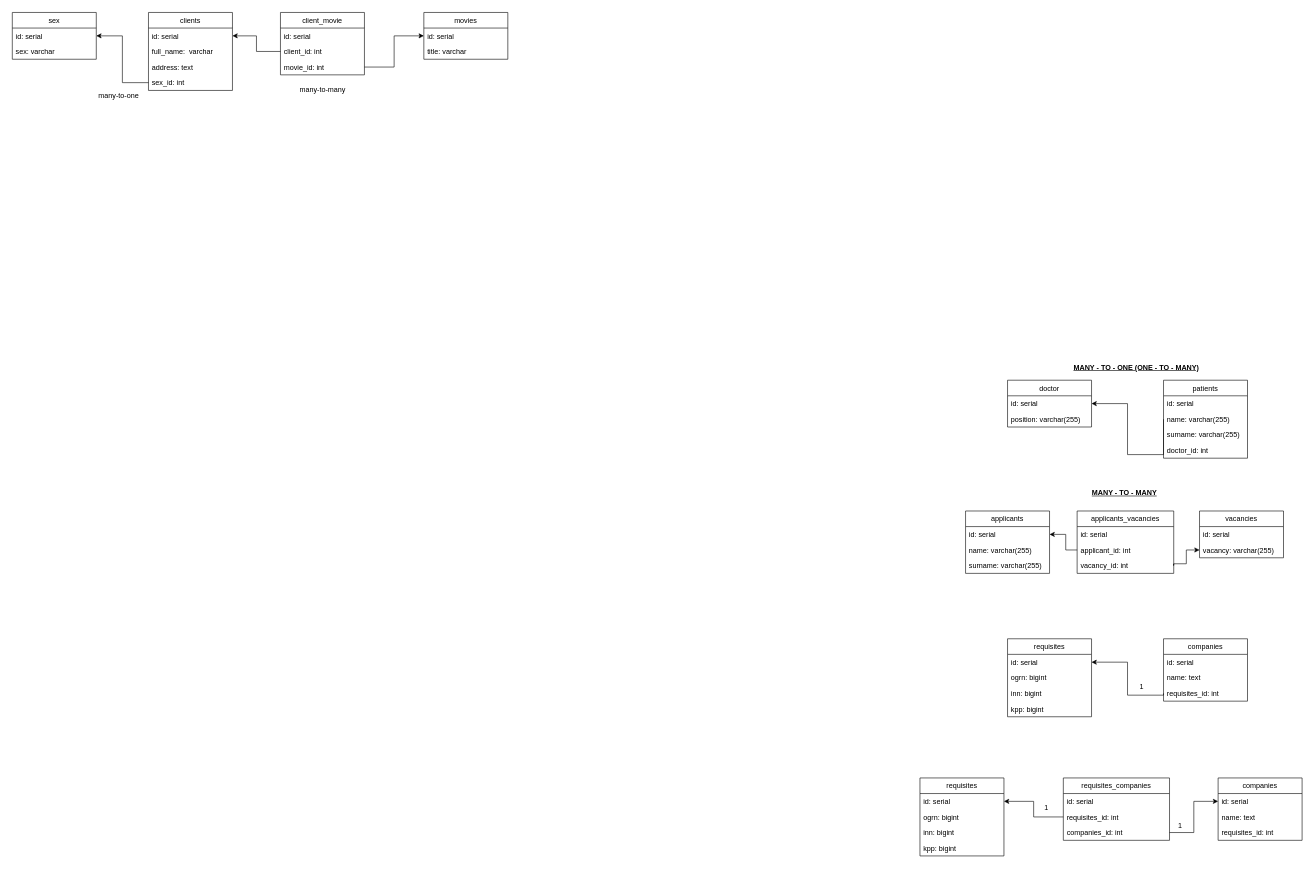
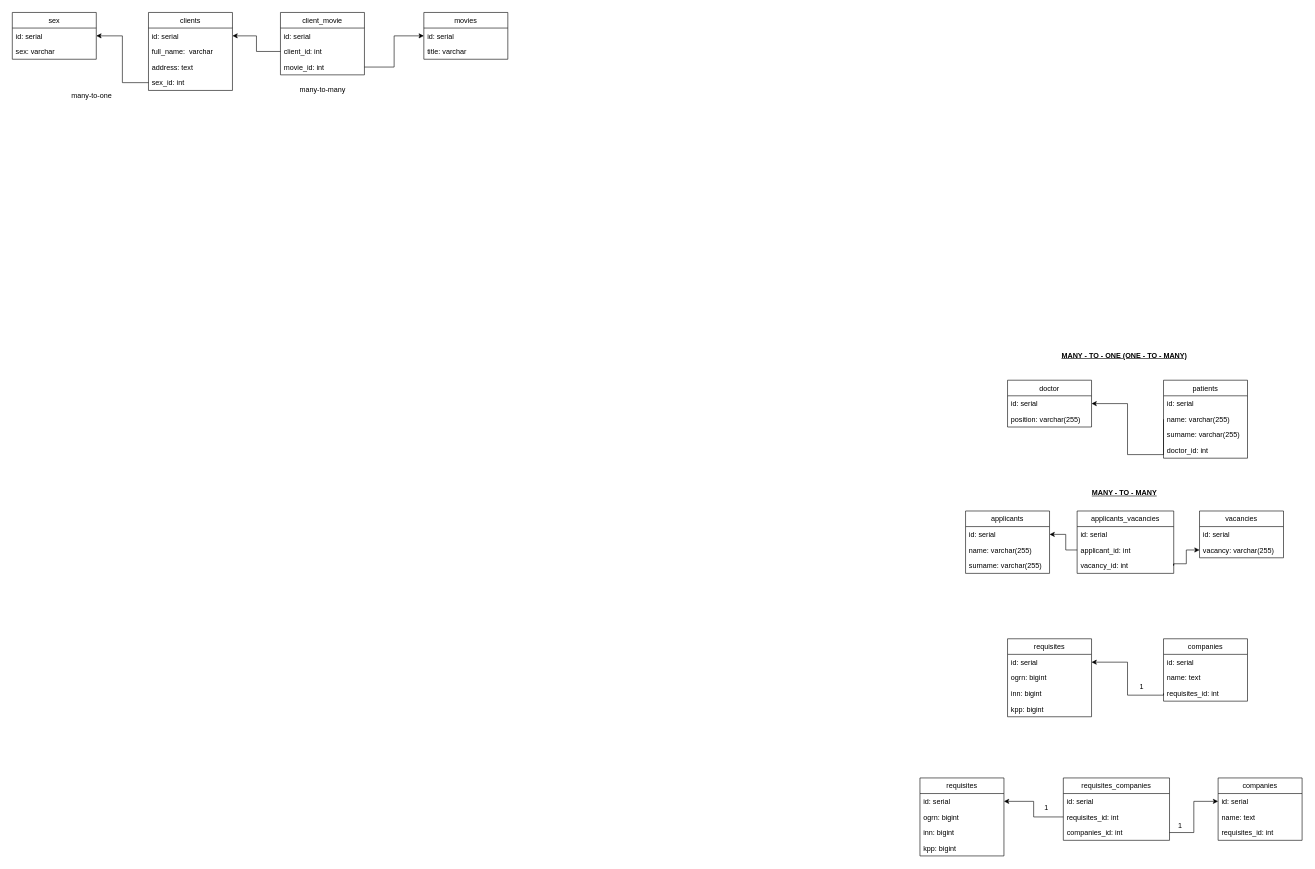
  <mxCell id="0" style=";html=1;" />
  <mxCell id="1" style=";html=1;" parent="0" />
  <mxCell id="2" value="" style="edgeStyle=orthogonalEdgeStyle;rounded=0;orthogonalLoop=1;jettySize=auto;html=1;exitX=0;exitY=0.5;exitDx=0;exitDy=0;entryX=1;entryY=0.5;entryDx=0;entryDy=0;" parent="1" source="5" target="9" edge="1"><mxGeometry relative="1" as="geometry"><Array as="points"><mxPoint x="1939" y="757" /><mxPoint x="1879" y="757" /><mxPoint x="1879" y="672" /></Array></mxGeometry></mxCell>
  <mxCell id="3" value="patients" style="swimlane;fontStyle=0;childLayout=stackLayout;horizontal=1;startSize=26;fillColor=none;horizontalStack=0;resizeParent=1;resizeParentMax=0;resizeLast=0;collapsible=1;marginBottom=0;" parent="1" vertex="1"><mxGeometry x="1939" y="633" width="140" height="130" as="geometry" /></mxCell>
  <mxCell id="4" value="id: serial" style="text;strokeColor=none;fillColor=none;align=left;verticalAlign=top;spacingLeft=4;spacingRight=4;overflow=hidden;rotatable=0;points=[[0,0.5],[1,0.5]];portConstraint=eastwest;" parent="3" vertex="1"><mxGeometry y="26" width="140" height="26" as="geometry" /></mxCell>
  <mxCell id="5" value="name: varchar(255)" style="text;strokeColor=none;fillColor=none;align=left;verticalAlign=top;spacingLeft=4;spacingRight=4;overflow=hidden;rotatable=0;points=[[0,0.5],[1,0.5]];portConstraint=eastwest;" parent="3" vertex="1"><mxGeometry y="52" width="140" height="26" as="geometry" /></mxCell>
  <mxCell id="6" value="surname: varchar(255)" style="text;strokeColor=none;fillColor=none;align=left;verticalAlign=top;spacingLeft=4;spacingRight=4;overflow=hidden;rotatable=0;points=[[0,0.5],[1,0.5]];portConstraint=eastwest;" parent="3" vertex="1"><mxGeometry y="78" width="140" height="26" as="geometry" /></mxCell>
  <mxCell id="7" value="doctor_id: int" style="text;strokeColor=none;fillColor=none;align=left;verticalAlign=top;spacingLeft=4;spacingRight=4;overflow=hidden;rotatable=0;points=[[0,0.5],[1,0.5]];portConstraint=eastwest;" parent="3" vertex="1"><mxGeometry y="104" width="140" height="26" as="geometry" /></mxCell>
  <mxCell id="8" value="doctor" style="swimlane;fontStyle=0;childLayout=stackLayout;horizontal=1;startSize=26;fillColor=none;horizontalStack=0;resizeParent=1;resizeParentMax=0;resizeLast=0;collapsible=1;marginBottom=0;" parent="1" vertex="1"><mxGeometry x="1679" y="633" width="140" height="78" as="geometry"><mxRectangle x="650" y="516" width="70" height="30" as="alternateBounds" /></mxGeometry></mxCell>
  <mxCell id="9" value="id: serial" style="text;strokeColor=none;fillColor=none;align=left;verticalAlign=top;spacingLeft=4;spacingRight=4;overflow=hidden;rotatable=0;points=[[0,0.5],[1,0.5]];portConstraint=eastwest;" parent="8" vertex="1"><mxGeometry y="26" width="140" height="26" as="geometry" /></mxCell>
  <mxCell id="10" value="position: varchar(255)" style="text;strokeColor=none;fillColor=none;align=left;verticalAlign=top;spacingLeft=4;spacingRight=4;overflow=hidden;rotatable=0;points=[[0,0.5],[1,0.5]];portConstraint=eastwest;" parent="8" vertex="1"><mxGeometry y="52" width="140" height="26" as="geometry" /></mxCell>
- <mxCell id="11" value="MANY - TO - ONE (ONE - TO - MANY)" style="text;html=1;strokeColor=none;fillColor=none;align=center;verticalAlign=middle;whiteSpace=wrap;rounded=0;fontStyle=5" parent="1" vertex="1"><mxGeometry x="1779" y="597" width="230" height="30" as="geometry" /></mxCell>
+ <mxCell id="11" value="MANY - TO - ONE (ONE - TO - MANY)" style="text;html=1;strokeColor=none;fillColor=none;align=center;verticalAlign=middle;whiteSpace=wrap;rounded=0;fontStyle=5" parent="1" vertex="1"><mxGeometry x="1759" y="577" width="230" height="30" as="geometry" /></mxCell>
  <mxCell id="12" value="" style="edgeStyle=orthogonalEdgeStyle;rounded=0;orthogonalLoop=1;jettySize=auto;html=1;exitX=0;exitY=0.5;exitDx=0;exitDy=0;entryX=1;entryY=0.5;entryDx=0;entryDy=0;" parent="1" source="15" target="18" edge="1"><mxGeometry relative="1" as="geometry"><Array as="points"><mxPoint x="1776" y="916" /><mxPoint x="1776" y="890" /></Array></mxGeometry></mxCell>
  <mxCell id="13" value="applicants_vacancies" style="swimlane;fontStyle=0;childLayout=stackLayout;horizontal=1;startSize=26;fillColor=none;horizontalStack=0;resizeParent=1;resizeParentMax=0;resizeLast=0;collapsible=1;marginBottom=0;" parent="1" vertex="1"><mxGeometry x="1795" y="851" width="161" height="104" as="geometry" /></mxCell>
  <mxCell id="14" value="id: serial" style="text;strokeColor=none;fillColor=none;align=left;verticalAlign=top;spacingLeft=4;spacingRight=4;overflow=hidden;rotatable=0;points=[[0,0.5],[1,0.5]];portConstraint=eastwest;" parent="13" vertex="1"><mxGeometry y="26" width="161" height="26" as="geometry" /></mxCell>
  <mxCell id="15" value="applicant_id: int" style="text;strokeColor=none;fillColor=none;align=left;verticalAlign=top;spacingLeft=4;spacingRight=4;overflow=hidden;rotatable=0;points=[[0,0.5],[1,0.5]];portConstraint=eastwest;" parent="13" vertex="1"><mxGeometry y="52" width="161" height="26" as="geometry" /></mxCell>
  <mxCell id="16" value="vacancy_id: int" style="text;strokeColor=none;fillColor=none;align=left;verticalAlign=top;spacingLeft=4;spacingRight=4;overflow=hidden;rotatable=0;points=[[0,0.5],[1,0.5]];portConstraint=eastwest;" parent="13" vertex="1"><mxGeometry y="78" width="161" height="26" as="geometry" /></mxCell>
  <mxCell id="17" value="applicants" style="swimlane;fontStyle=0;childLayout=stackLayout;horizontal=1;startSize=26;fillColor=none;horizontalStack=0;resizeParent=1;resizeParentMax=0;resizeLast=0;collapsible=1;marginBottom=0;" parent="1" vertex="1"><mxGeometry x="1609" y="851" width="140" height="104" as="geometry"><mxRectangle x="650" y="516" width="70" height="30" as="alternateBounds" /></mxGeometry></mxCell>
  <mxCell id="18" value="id: serial" style="text;strokeColor=none;fillColor=none;align=left;verticalAlign=top;spacingLeft=4;spacingRight=4;overflow=hidden;rotatable=0;points=[[0,0.5],[1,0.5]];portConstraint=eastwest;" parent="17" vertex="1"><mxGeometry y="26" width="140" height="26" as="geometry" /></mxCell>
  <mxCell id="19" value="name: varchar(255)" style="text;strokeColor=none;fillColor=none;align=left;verticalAlign=top;spacingLeft=4;spacingRight=4;overflow=hidden;rotatable=0;points=[[0,0.5],[1,0.5]];portConstraint=eastwest;" parent="17" vertex="1"><mxGeometry y="52" width="140" height="26" as="geometry" /></mxCell>
  <mxCell id="20" value="surname: varchar(255)" style="text;strokeColor=none;fillColor=none;align=left;verticalAlign=top;spacingLeft=4;spacingRight=4;overflow=hidden;rotatable=0;points=[[0,0.5],[1,0.5]];portConstraint=eastwest;" parent="17" vertex="1"><mxGeometry y="78" width="140" height="26" as="geometry" /></mxCell>
  <mxCell id="21" value="MANY - TO - MANY" style="text;html=1;strokeColor=none;fillColor=none;align=center;verticalAlign=middle;whiteSpace=wrap;rounded=0;fontStyle=5" parent="1" vertex="1"><mxGeometry x="1759" y="806" width="230" height="30" as="geometry" /></mxCell>
  <mxCell id="22" value="vacancies" style="swimlane;fontStyle=0;childLayout=stackLayout;horizontal=1;startSize=26;fillColor=none;horizontalStack=0;resizeParent=1;resizeParentMax=0;resizeLast=0;collapsible=1;marginBottom=0;" parent="1" vertex="1"><mxGeometry x="1999" y="851" width="140" height="78" as="geometry"><mxRectangle x="650" y="516" width="70" height="30" as="alternateBounds" /></mxGeometry></mxCell>
  <mxCell id="23" value="id: serial" style="text;strokeColor=none;fillColor=none;align=left;verticalAlign=top;spacingLeft=4;spacingRight=4;overflow=hidden;rotatable=0;points=[[0,0.5],[1,0.5]];portConstraint=eastwest;" parent="22" vertex="1"><mxGeometry y="26" width="140" height="26" as="geometry" /></mxCell>
  <mxCell id="24" value="vacancy: varchar(255)" style="text;strokeColor=none;fillColor=none;align=left;verticalAlign=top;spacingLeft=4;spacingRight=4;overflow=hidden;rotatable=0;points=[[0,0.5],[1,0.5]];portConstraint=eastwest;" parent="22" vertex="1"><mxGeometry y="52" width="140" height="26" as="geometry" /></mxCell>
  <mxCell id="25" style="edgeStyle=orthogonalEdgeStyle;rounded=0;orthogonalLoop=1;jettySize=auto;html=1;entryX=0;entryY=0.5;entryDx=0;entryDy=0;exitX=0.999;exitY=0.396;exitDx=0;exitDy=0;exitPerimeter=0;" parent="1" source="16" target="24" edge="1"><mxGeometry relative="1" as="geometry"><mxPoint x="1954" y="942" as="sourcePoint" /><Array as="points"><mxPoint x="1956" y="942" /><mxPoint x="1956" y="939" /><mxPoint x="1977" y="939" /><mxPoint x="1977" y="916" /></Array></mxGeometry></mxCell>
  <mxCell id="26" value="" style="edgeStyle=orthogonalEdgeStyle;rounded=0;orthogonalLoop=1;jettySize=auto;html=1;exitX=0;exitY=0.5;exitDx=0;exitDy=0;entryX=1;entryY=0.5;entryDx=0;entryDy=0;" parent="1" source="30" target="32" edge="1"><mxGeometry relative="1" as="geometry"><mxPoint x="1938.72" y="1184.614" as="sourcePoint" /><Array as="points"><mxPoint x="1939" y="1158" /><mxPoint x="1879" y="1158" /><mxPoint x="1879" y="1103" /></Array></mxGeometry></mxCell>
  <mxCell id="27" value="companies" style="swimlane;fontStyle=0;childLayout=stackLayout;horizontal=1;startSize=26;fillColor=none;horizontalStack=0;resizeParent=1;resizeParentMax=0;resizeLast=0;collapsible=1;marginBottom=0;" parent="1" vertex="1"><mxGeometry x="1939" y="1064" width="140" height="104" as="geometry" /></mxCell>
  <mxCell id="28" value="id: serial" style="text;strokeColor=none;fillColor=none;align=left;verticalAlign=top;spacingLeft=4;spacingRight=4;overflow=hidden;rotatable=0;points=[[0,0.5],[1,0.5]];portConstraint=eastwest;" parent="27" vertex="1"><mxGeometry y="26" width="140" height="26" as="geometry" /></mxCell>
  <mxCell id="29" value="name: text" style="text;strokeColor=none;fillColor=none;align=left;verticalAlign=top;spacingLeft=4;spacingRight=4;overflow=hidden;rotatable=0;points=[[0,0.5],[1,0.5]];portConstraint=eastwest;" parent="27" vertex="1"><mxGeometry y="52" width="140" height="26" as="geometry" /></mxCell>
  <mxCell id="30" value="requisites_id: int" style="text;strokeColor=none;fillColor=none;align=left;verticalAlign=top;spacingLeft=4;spacingRight=4;overflow=hidden;rotatable=0;points=[[0,0.5],[1,0.5]];portConstraint=eastwest;" parent="27" vertex="1"><mxGeometry y="78" width="140" height="26" as="geometry" /></mxCell>
  <mxCell id="31" value="requisites" style="swimlane;fontStyle=0;childLayout=stackLayout;horizontal=1;startSize=26;fillColor=none;horizontalStack=0;resizeParent=1;resizeParentMax=0;resizeLast=0;collapsible=1;marginBottom=0;" parent="1" vertex="1"><mxGeometry x="1679" y="1064" width="140" height="130" as="geometry"><mxRectangle x="650" y="516" width="70" height="30" as="alternateBounds" /></mxGeometry></mxCell>
  <mxCell id="32" value="id: serial" style="text;strokeColor=none;fillColor=none;align=left;verticalAlign=top;spacingLeft=4;spacingRight=4;overflow=hidden;rotatable=0;points=[[0,0.5],[1,0.5]];portConstraint=eastwest;" parent="31" vertex="1"><mxGeometry y="26" width="140" height="26" as="geometry" /></mxCell>
  <mxCell id="33" value="ogrn: bigint" style="text;strokeColor=none;fillColor=none;align=left;verticalAlign=top;spacingLeft=4;spacingRight=4;overflow=hidden;rotatable=0;points=[[0,0.5],[1,0.5]];portConstraint=eastwest;" parent="31" vertex="1"><mxGeometry y="52" width="140" height="26" as="geometry" /></mxCell>
  <mxCell id="34" value="inn: bigint" style="text;strokeColor=none;fillColor=none;align=left;verticalAlign=top;spacingLeft=4;spacingRight=4;overflow=hidden;rotatable=0;points=[[0,0.5],[1,0.5]];portConstraint=eastwest;" parent="31" vertex="1"><mxGeometry y="78" width="140" height="26" as="geometry" /></mxCell>
  <mxCell id="35" value="kpp: bigint" style="text;strokeColor=none;fillColor=none;align=left;verticalAlign=top;spacingLeft=4;spacingRight=4;overflow=hidden;rotatable=0;points=[[0,0.5],[1,0.5]];portConstraint=eastwest;" parent="31" vertex="1"><mxGeometry y="104" width="140" height="26" as="geometry" /></mxCell>
  <mxCell id="36" value="companies" style="swimlane;fontStyle=0;childLayout=stackLayout;horizontal=1;startSize=26;fillColor=none;horizontalStack=0;resizeParent=1;resizeParentMax=0;resizeLast=0;collapsible=1;marginBottom=0;" parent="1" vertex="1"><mxGeometry x="2030" y="1296" width="140" height="104" as="geometry" /></mxCell>
  <mxCell id="37" value="id: serial" style="text;strokeColor=none;fillColor=none;align=left;verticalAlign=top;spacingLeft=4;spacingRight=4;overflow=hidden;rotatable=0;points=[[0,0.5],[1,0.5]];portConstraint=eastwest;" parent="36" vertex="1"><mxGeometry y="26" width="140" height="26" as="geometry" /></mxCell>
  <mxCell id="38" value="name: text" style="text;strokeColor=none;fillColor=none;align=left;verticalAlign=top;spacingLeft=4;spacingRight=4;overflow=hidden;rotatable=0;points=[[0,0.5],[1,0.5]];portConstraint=eastwest;" parent="36" vertex="1"><mxGeometry y="52" width="140" height="26" as="geometry" /></mxCell>
  <mxCell id="39" value="requisites_id: int" style="text;strokeColor=none;fillColor=none;align=left;verticalAlign=top;spacingLeft=4;spacingRight=4;overflow=hidden;rotatable=0;points=[[0,0.5],[1,0.5]];portConstraint=eastwest;" parent="36" vertex="1"><mxGeometry y="78" width="140" height="26" as="geometry" /></mxCell>
  <mxCell id="40" value="requisites" style="swimlane;fontStyle=0;childLayout=stackLayout;horizontal=1;startSize=26;fillColor=none;horizontalStack=0;resizeParent=1;resizeParentMax=0;resizeLast=0;collapsible=1;marginBottom=0;" parent="1" vertex="1"><mxGeometry x="1533" y="1296" width="140" height="130" as="geometry"><mxRectangle x="650" y="516" width="70" height="30" as="alternateBounds" /></mxGeometry></mxCell>
  <mxCell id="41" value="id: serial" style="text;strokeColor=none;fillColor=none;align=left;verticalAlign=top;spacingLeft=4;spacingRight=4;overflow=hidden;rotatable=0;points=[[0,0.5],[1,0.5]];portConstraint=eastwest;" parent="40" vertex="1"><mxGeometry y="26" width="140" height="26" as="geometry" /></mxCell>
  <mxCell id="42" value="ogrn: bigint" style="text;strokeColor=none;fillColor=none;align=left;verticalAlign=top;spacingLeft=4;spacingRight=4;overflow=hidden;rotatable=0;points=[[0,0.5],[1,0.5]];portConstraint=eastwest;" parent="40" vertex="1"><mxGeometry y="52" width="140" height="26" as="geometry" /></mxCell>
  <mxCell id="43" value="inn: bigint" style="text;strokeColor=none;fillColor=none;align=left;verticalAlign=top;spacingLeft=4;spacingRight=4;overflow=hidden;rotatable=0;points=[[0,0.5],[1,0.5]];portConstraint=eastwest;" parent="40" vertex="1"><mxGeometry y="78" width="140" height="26" as="geometry" /></mxCell>
  <mxCell id="44" value="kpp: bigint" style="text;strokeColor=none;fillColor=none;align=left;verticalAlign=top;spacingLeft=4;spacingRight=4;overflow=hidden;rotatable=0;points=[[0,0.5],[1,0.5]];portConstraint=eastwest;" parent="40" vertex="1"><mxGeometry y="104" width="140" height="26" as="geometry" /></mxCell>
  <mxCell id="45" value="requisites_companies" style="swimlane;fontStyle=0;childLayout=stackLayout;horizontal=1;startSize=26;fillColor=none;horizontalStack=0;resizeParent=1;resizeParentMax=0;resizeLast=0;collapsible=1;marginBottom=0;" parent="1" vertex="1"><mxGeometry x="1772" y="1296" width="177" height="104" as="geometry"><mxRectangle x="650" y="516" width="70" height="30" as="alternateBounds" /></mxGeometry></mxCell>
  <mxCell id="46" value="id: serial" style="text;strokeColor=none;fillColor=none;align=left;verticalAlign=top;spacingLeft=4;spacingRight=4;overflow=hidden;rotatable=0;points=[[0,0.5],[1,0.5]];portConstraint=eastwest;" parent="45" vertex="1"><mxGeometry y="26" width="177" height="26" as="geometry" /></mxCell>
  <mxCell id="47" value="requisites_id: int" style="text;strokeColor=none;fillColor=none;align=left;verticalAlign=top;spacingLeft=4;spacingRight=4;overflow=hidden;rotatable=0;points=[[0,0.5],[1,0.5]];portConstraint=eastwest;" parent="45" vertex="1"><mxGeometry y="52" width="177" height="26" as="geometry" /></mxCell>
  <mxCell id="48" value="companies_id: int" style="text;strokeColor=none;fillColor=none;align=left;verticalAlign=top;spacingLeft=4;spacingRight=4;overflow=hidden;rotatable=0;points=[[0,0.5],[1,0.5]];portConstraint=eastwest;" parent="45" vertex="1"><mxGeometry y="78" width="177" height="26" as="geometry" /></mxCell>
  <mxCell id="49" style="edgeStyle=orthogonalEdgeStyle;rounded=0;orthogonalLoop=1;jettySize=auto;html=1;entryX=1;entryY=0.5;entryDx=0;entryDy=0;" parent="1" source="47" target="41" edge="1"><mxGeometry relative="1" as="geometry" /></mxCell>
  <mxCell id="50" style="edgeStyle=orthogonalEdgeStyle;rounded=0;orthogonalLoop=1;jettySize=auto;html=1;exitX=1;exitY=0.5;exitDx=0;exitDy=0;entryX=0;entryY=0.5;entryDx=0;entryDy=0;" parent="1" source="48" target="37" edge="1"><mxGeometry relative="1" as="geometry" /></mxCell>
  <mxCell id="51" value="1" style="text;html=1;strokeColor=none;fillColor=none;align=center;verticalAlign=middle;whiteSpace=wrap;rounded=0;" parent="1" vertex="1"><mxGeometry x="1873" y="1130" width="60" height="30" as="geometry" /></mxCell>
  <mxCell id="52" value="1" style="text;html=1;strokeColor=none;fillColor=none;align=center;verticalAlign=middle;whiteSpace=wrap;rounded=0;" parent="1" vertex="1"><mxGeometry x="1714" y="1331" width="60" height="30" as="geometry" /></mxCell>
  <mxCell id="53" value="1" style="text;html=1;strokeColor=none;fillColor=none;align=center;verticalAlign=middle;whiteSpace=wrap;rounded=0;" parent="1" vertex="1"><mxGeometry x="1937" y="1361" width="60" height="30" as="geometry" /></mxCell>
  <mxCell id="54" value="clients" style="swimlane;fontStyle=0;childLayout=stackLayout;horizontal=1;startSize=26;fillColor=none;horizontalStack=0;resizeParent=1;resizeParentMax=0;resizeLast=0;collapsible=1;marginBottom=0;" parent="1" vertex="1"><mxGeometry x="247" y="20" width="140" height="130" as="geometry" /></mxCell>
  <mxCell id="55" value="id: serial" style="text;strokeColor=none;fillColor=none;align=left;verticalAlign=top;spacingLeft=4;spacingRight=4;overflow=hidden;rotatable=0;points=[[0,0.5],[1,0.5]];portConstraint=eastwest;" parent="54" vertex="1"><mxGeometry y="26" width="140" height="26" as="geometry" /></mxCell>
  <mxCell id="56" value="full_name:  varchar" style="text;strokeColor=none;fillColor=none;align=left;verticalAlign=top;spacingLeft=4;spacingRight=4;overflow=hidden;rotatable=0;points=[[0,0.5],[1,0.5]];portConstraint=eastwest;" parent="54" vertex="1"><mxGeometry y="52" width="140" height="26" as="geometry" /></mxCell>
  <mxCell id="57" value="address: text" style="text;strokeColor=none;fillColor=none;align=left;verticalAlign=top;spacingLeft=4;spacingRight=4;overflow=hidden;rotatable=0;points=[[0,0.5],[1,0.5]];portConstraint=eastwest;" parent="54" vertex="1"><mxGeometry y="78" width="140" height="26" as="geometry" /></mxCell>
  <mxCell id="58" value="sex_id: int" style="text;strokeColor=none;fillColor=none;align=left;verticalAlign=top;spacingLeft=4;spacingRight=4;overflow=hidden;rotatable=0;points=[[0,0.5],[1,0.5]];portConstraint=eastwest;" parent="54" vertex="1"><mxGeometry y="104" width="140" height="26" as="geometry" /></mxCell>
  <mxCell id="59" value="movies" style="swimlane;fontStyle=0;childLayout=stackLayout;horizontal=1;startSize=26;fillColor=none;horizontalStack=0;resizeParent=1;resizeParentMax=0;resizeLast=0;collapsible=1;marginBottom=0;" parent="1" vertex="1"><mxGeometry x="706" y="20" width="140" height="78" as="geometry" /></mxCell>
  <mxCell id="60" value="id: serial" style="text;strokeColor=none;fillColor=none;align=left;verticalAlign=top;spacingLeft=4;spacingRight=4;overflow=hidden;rotatable=0;points=[[0,0.5],[1,0.5]];portConstraint=eastwest;" parent="59" vertex="1"><mxGeometry y="26" width="140" height="26" as="geometry" /></mxCell>
  <mxCell id="61" value="title: varchar" style="text;strokeColor=none;fillColor=none;align=left;verticalAlign=top;spacingLeft=4;spacingRight=4;overflow=hidden;rotatable=0;points=[[0,0.5],[1,0.5]];portConstraint=eastwest;" parent="59" vertex="1"><mxGeometry y="52" width="140" height="26" as="geometry" /></mxCell>
  <mxCell id="62" value="sex" style="swimlane;fontStyle=0;childLayout=stackLayout;horizontal=1;startSize=26;fillColor=none;horizontalStack=0;resizeParent=1;resizeParentMax=0;resizeLast=0;collapsible=1;marginBottom=0;" parent="1" vertex="1"><mxGeometry x="20" y="20" width="140" height="78" as="geometry" /></mxCell>
  <mxCell id="63" value="id: serial" style="text;strokeColor=none;fillColor=none;align=left;verticalAlign=top;spacingLeft=4;spacingRight=4;overflow=hidden;rotatable=0;points=[[0,0.5],[1,0.5]];portConstraint=eastwest;" parent="62" vertex="1"><mxGeometry y="26" width="140" height="26" as="geometry" /></mxCell>
  <mxCell id="64" value="sex: varchar" style="text;strokeColor=none;fillColor=none;align=left;verticalAlign=top;spacingLeft=4;spacingRight=4;overflow=hidden;rotatable=0;points=[[0,0.5],[1,0.5]];portConstraint=eastwest;" parent="62" vertex="1"><mxGeometry y="52" width="140" height="26" as="geometry" /></mxCell>
  <mxCell id="65" style="edgeStyle=orthogonalEdgeStyle;rounded=0;orthogonalLoop=1;jettySize=auto;html=1;" parent="1" source="58" target="63" edge="1"><mxGeometry relative="1" as="geometry" /></mxCell>
- <mxCell id="66" value="many-to-one" style="text;html=1;strokeColor=none;fillColor=none;align=center;verticalAlign=middle;whiteSpace=wrap;rounded=0;" parent="1" vertex="1"><mxGeometry x="152.5" y="144" width="89" height="30" as="geometry" /></mxCell>
+ <mxCell id="66" value="many-to-one" style="text;html=1;strokeColor=none;fillColor=none;align=center;verticalAlign=middle;whiteSpace=wrap;rounded=0;" parent="1" vertex="1"><mxGeometry x="107.5" y="144" width="89" height="30" as="geometry" /></mxCell>
  <mxCell id="67" value="client_movie" style="swimlane;fontStyle=0;childLayout=stackLayout;horizontal=1;startSize=26;fillColor=none;horizontalStack=0;resizeParent=1;resizeParentMax=0;resizeLast=0;collapsible=1;marginBottom=0;" vertex="1" parent="1"><mxGeometry x="467" y="20" width="140" height="104" as="geometry" /></mxCell>
  <mxCell id="68" value="id: serial" style="text;strokeColor=none;fillColor=none;align=left;verticalAlign=top;spacingLeft=4;spacingRight=4;overflow=hidden;rotatable=0;points=[[0,0.5],[1,0.5]];portConstraint=eastwest;" vertex="1" parent="67"><mxGeometry y="26" width="140" height="26" as="geometry" /></mxCell>
  <mxCell id="69" value="client_id: int" style="text;strokeColor=none;fillColor=none;align=left;verticalAlign=top;spacingLeft=4;spacingRight=4;overflow=hidden;rotatable=0;points=[[0,0.5],[1,0.5]];portConstraint=eastwest;" vertex="1" parent="67"><mxGeometry y="52" width="140" height="26" as="geometry" /></mxCell>
  <mxCell id="70" value="movie_id: int" style="text;strokeColor=none;fillColor=none;align=left;verticalAlign=top;spacingLeft=4;spacingRight=4;overflow=hidden;rotatable=0;points=[[0,0.5],[1,0.5]];portConstraint=eastwest;" vertex="1" parent="67"><mxGeometry y="78" width="140" height="26" as="geometry" /></mxCell>
  <mxCell id="71" style="edgeStyle=orthogonalEdgeStyle;rounded=0;orthogonalLoop=1;jettySize=auto;html=1;entryX=0;entryY=0.5;entryDx=0;entryDy=0;" edge="1" parent="1" source="70" target="60"><mxGeometry relative="1" as="geometry" /></mxCell>
  <mxCell id="72" style="edgeStyle=orthogonalEdgeStyle;rounded=0;orthogonalLoop=1;jettySize=auto;html=1;" edge="1" parent="1" source="69" target="55"><mxGeometry relative="1" as="geometry" /></mxCell>
  <mxCell id="73" value="many-to-many" style="text;html=1;strokeColor=none;fillColor=none;align=center;verticalAlign=middle;whiteSpace=wrap;rounded=0;" vertex="1" parent="1"><mxGeometry x="492.5" y="134" width="89" height="30" as="geometry" /></mxCell>
